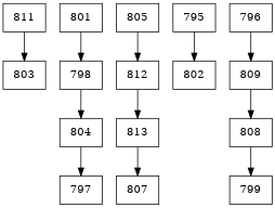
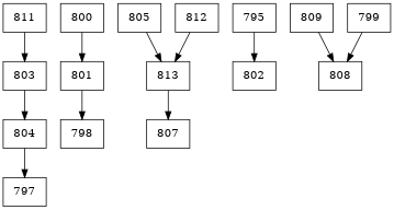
  digraph {
    node [shape=record]
    n1 [label="{811}"]
    n2 [label="{803}"]
+   n3 [label="{800}"]
    n4 [label="{801}"]
    n5 [label="{798}"]
    n6 [label="{804}"]
    n7 [label="{797}"]
    n8 [label="{805}"]
    n9 [label="{812}"]
    n10 [label="{813}"]
    n11 [label="{807}"]
    n12 [label="{795}"]
    n13 [label="{802}"]
-   n14 [label="{796}"]
    n15 [label="{809}"]
    n16 [label="{808}"]
    n17 [label="{799}"]
    n1 -> n2
+   n3 -> n4
    n4 -> n5
-   n5 -> n6
+   n2 -> n6
    n6 -> n7
-   n8 -> n9
+   n8 -> n10
    n9 -> n10
    n10 -> n11
    n12 -> n13
-   n14 -> n15
    n15 -> n16
-   n16 -> n17
+   n17 -> n16
  }
